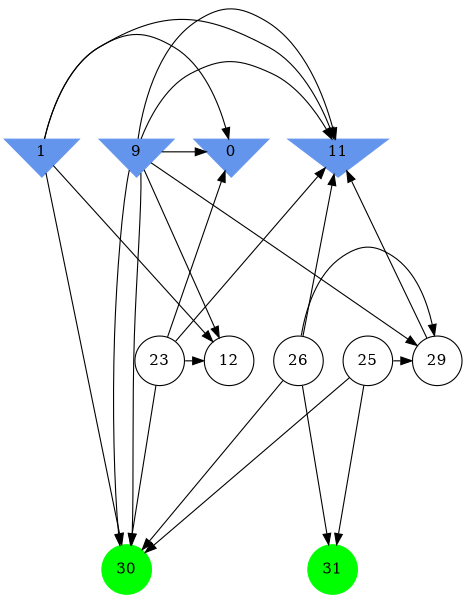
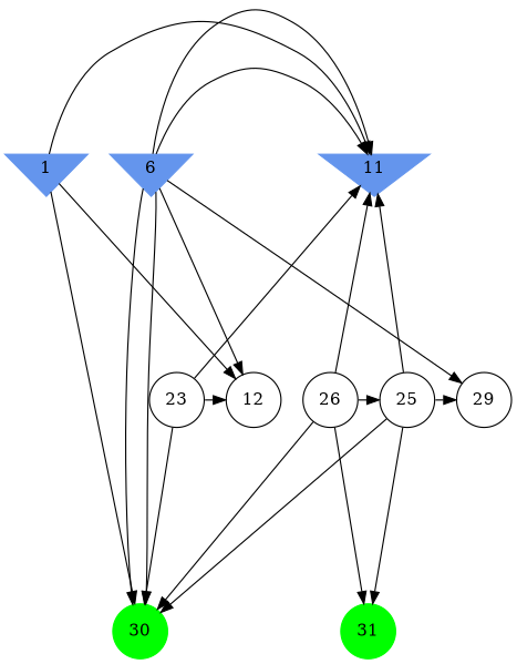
  digraph {
    ranksep=2.0
    node [color=black shape=circle style=filled]
-   0 [color=cornflowerblue shape=invtriangle]
    1 [color=cornflowerblue shape=invtriangle]
-   6 [color=cornflowerblue shape=invtriangle label=9]
+   6 [color=cornflowerblue shape=invtriangle]
    11 [color=cornflowerblue shape=invtriangle]
    12 [style=""]
    23 [style=""]
    25 [style=""]
    26 [style=""]
    29 [style=""]
    30 [color=green]
    31 [color=green]
    subgraph sub_1 {
      rank=same
-     0
      1
      6
      11
    }
    subgraph sub_2 {
      rank=same
      12
      23
      25
      26
      29
    }
    subgraph sub_3 {
      rank=same
      30
      31
    }
-   1 -> 0
    1 -> 11
    1 -> 12
    1 -> 30
-   6 -> 0
    6 -> 11
    6 -> 11
    6 -> 12
    6 -> 29
    6 -> 30
    6 -> 30
-   23 -> 0
    23 -> 11
    23 -> 12
    23 -> 30
-   29 -> 11
+   25 -> 11
    25 -> 29
    25 -> 30
    25 -> 31
    26 -> 11
-   26 -> 29
+   26 -> 25
    26 -> 30
    26 -> 31
  }
